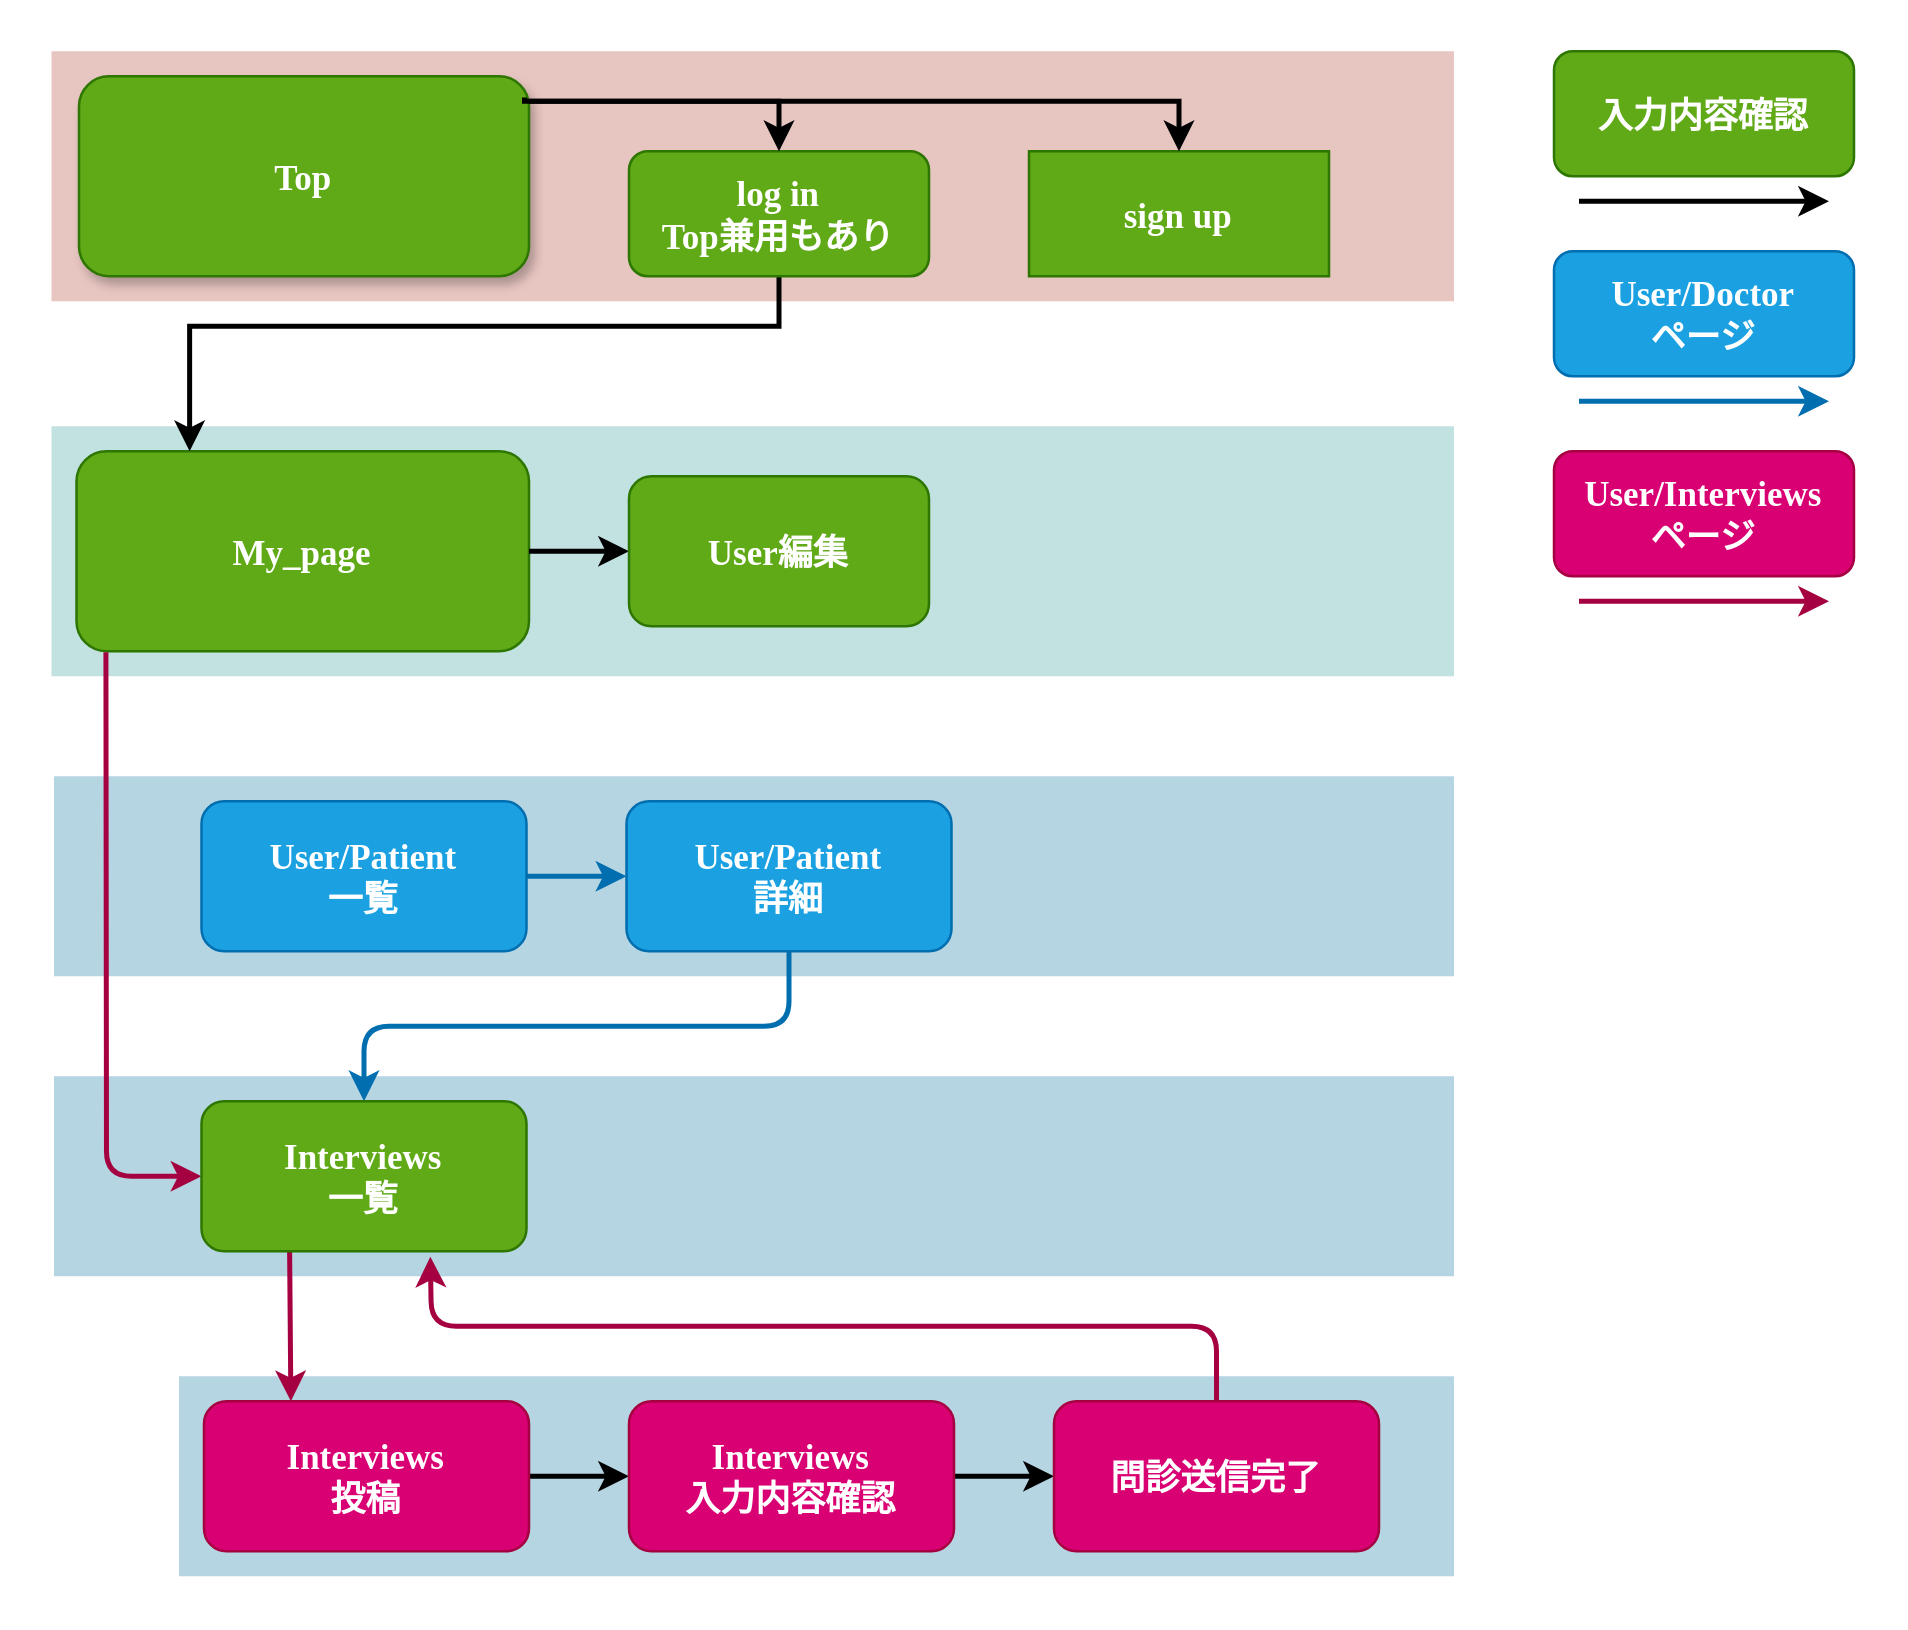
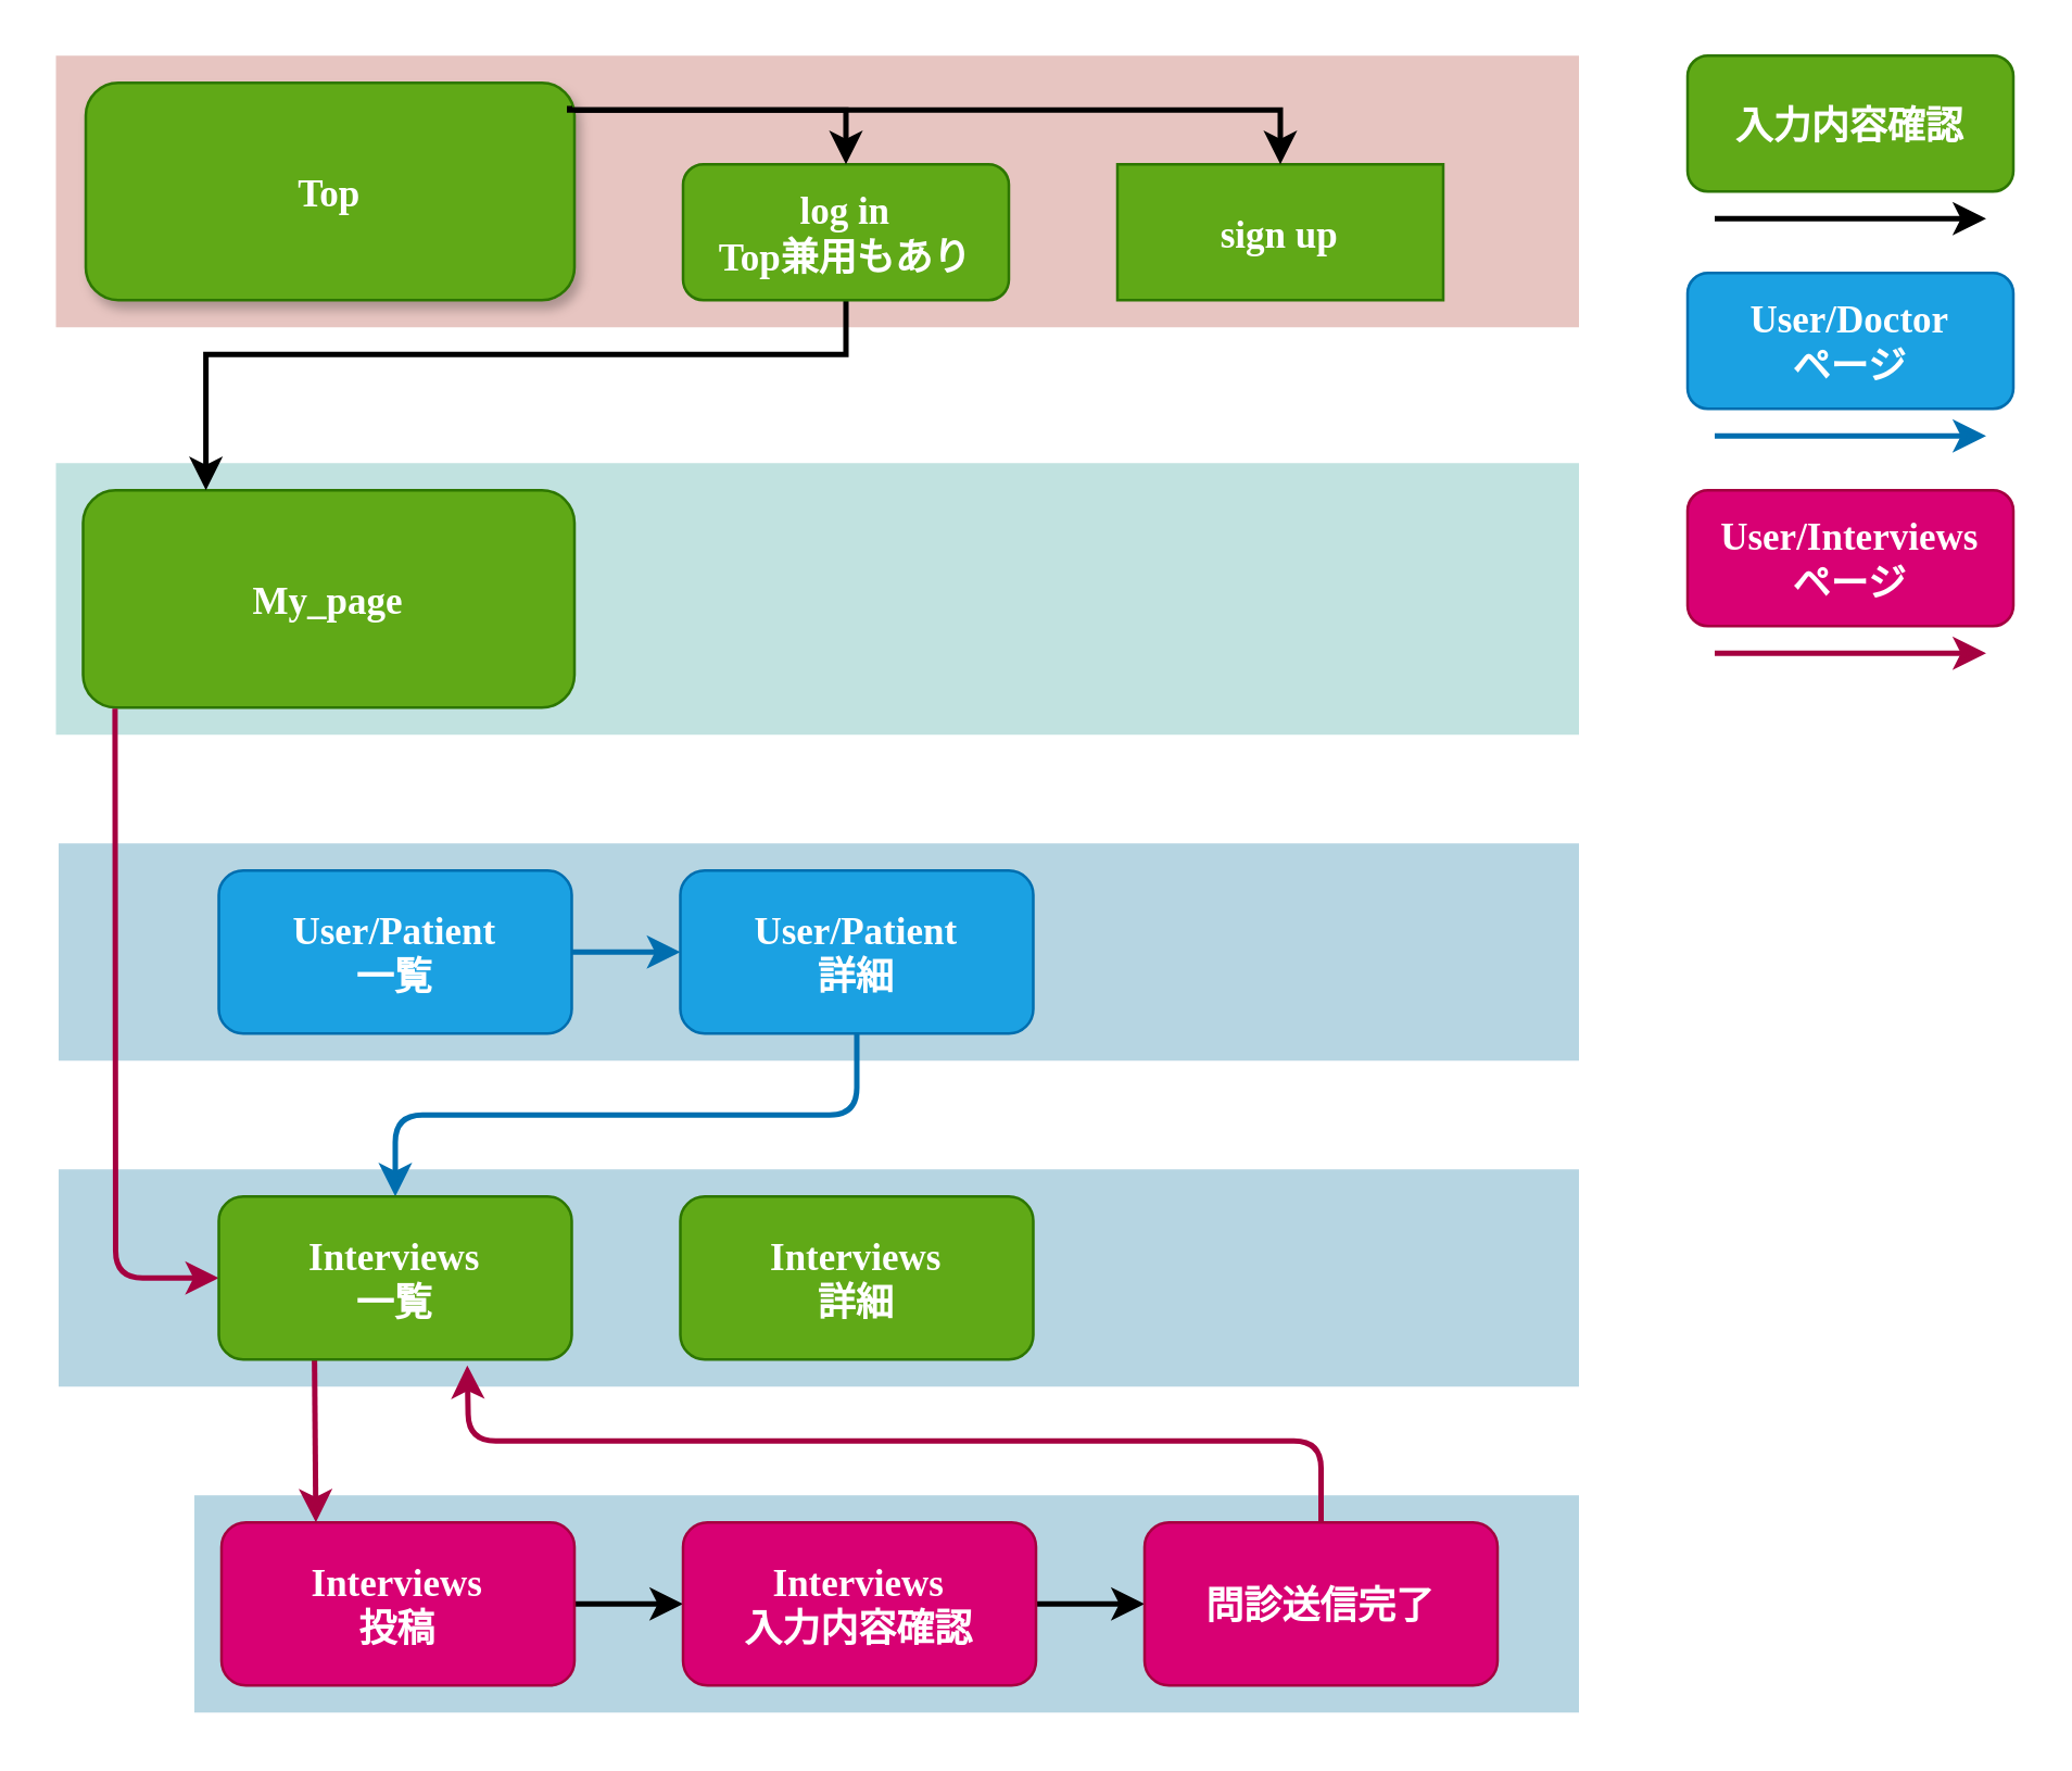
  <mxCell id="0" />
  <mxCell id="1" parent="0" />
  <mxCell id="2" value="" style="fillColor=#10739E;strokeColor=none;opacity=30;" parent="1" vertex="1"><mxGeometry x="21" y="310" width="560" height="80" as="geometry" /></mxCell>
  <mxCell id="3" value="" style="fillColor=#10739E;strokeColor=none;opacity=30;" vertex="1" parent="1"><mxGeometry x="71" y="550" width="510" height="80" as="geometry" /></mxCell>
  <mxCell id="4" value="" style="fillColor=#10739E;strokeColor=none;opacity=30;" vertex="1" parent="1"><mxGeometry x="21" y="430" width="560" height="80" as="geometry" /></mxCell>
  <mxCell id="5" value="" style="fillColor=#AE4132;strokeColor=none;opacity=30;" parent="1" vertex="1"><mxGeometry x="20" y="20" width="561" height="100" as="geometry" /></mxCell>
  <mxCell id="6" value="" style="fillColor=#349E9A;strokeColor=none;opacity=30;" parent="1" vertex="1"><mxGeometry x="20" y="170" width="561" height="100" as="geometry" /></mxCell>
  <mxCell id="7" value="Top" style="rounded=1;fillColor=#60a917;strokeColor=#2D7600;fontColor=#ffffff;fontStyle=1;fontFamily=Tahoma;fontSize=14;shadow=1;" parent="1" vertex="1"><mxGeometry x="31" y="30" width="180" height="80" as="geometry" /></mxCell>
  <mxCell id="8" value="My_page" style="rounded=1;fillColor=#60a917;strokeColor=#2D7600;fontColor=#ffffff;fontStyle=1;fontFamily=Tahoma;fontSize=14" parent="1" vertex="1"><mxGeometry x="30" y="180" width="181" height="80" as="geometry" /></mxCell>
  <mxCell id="9" value="User/Patient&#10;一覧" style="rounded=1;fillColor=#1ba1e2;strokeColor=#006EAF;fontColor=#ffffff;fontStyle=1;fontFamily=Tahoma;fontSize=14" parent="1" vertex="1"><mxGeometry x="80" y="320" width="130" height="60" as="geometry" /></mxCell>
  <mxCell id="10" value="" style="edgeStyle=none;html=1;strokeWidth=2;exitX=0.065;exitY=1.005;exitDx=0;exitDy=0;exitPerimeter=0;entryX=0;entryY=0.5;entryDx=0;entryDy=0;fillColor=#d80073;strokeColor=#A50040;" parent="1" source="8" edge="1" target="28"><mxGeometry relative="1" as="geometry"><mxPoint x="521" y="400" as="targetPoint" /><Array as="points"><mxPoint x="42" y="470" /></Array></mxGeometry></mxCell>
  <mxCell id="11" style="edgeStyle=none;html=1;entryX=0.5;entryY=0;entryDx=0;entryDy=0;strokeWidth=2;fillColor=#1ba1e2;strokeColor=#006EAF;" edge="1" parent="1" source="12" target="28"><mxGeometry relative="1" as="geometry"><Array as="points"><mxPoint x="315" y="410" /><mxPoint x="145" y="410" /></Array></mxGeometry></mxCell>
  <mxCell id="12" value="User/Patient&#10;詳細" style="rounded=1;fillColor=#1ba1e2;strokeColor=#006EAF;fontColor=#ffffff;fontStyle=1;fontFamily=Tahoma;fontSize=14" parent="1" vertex="1"><mxGeometry x="250" y="320" width="130" height="60" as="geometry" /></mxCell>
+ <mxCell id="13" value="Interviews&#10;詳細" style="rounded=1;fillColor=#60a917;strokeColor=#2D7600;fontColor=#ffffff;fontStyle=1;fontFamily=Tahoma;fontSize=14" parent="1" vertex="1"><mxGeometry x="250" y="440" width="130" height="60" as="geometry" /></mxCell>
  <mxCell id="14" style="edgeStyle=none;rounded=1;html=1;entryX=0;entryY=0.5;entryDx=0;entryDy=0;strokeWidth=2;exitX=1;exitY=0.5;exitDx=0;exitDy=0;" parent="1" source="15" target="17" edge="1"><mxGeometry relative="1" as="geometry"><mxPoint x="591" y="550" as="sourcePoint" /></mxGeometry></mxCell>
  <mxCell id="15" value="Interviews&#10;投稿" style="rounded=1;strokeColor=#A50040;fontColor=#ffffff;fontStyle=1;fontFamily=Tahoma;fontSize=14;fillColor=#d80073;" parent="1" vertex="1"><mxGeometry x="81" y="560" width="130" height="60" as="geometry" /></mxCell>
  <mxCell id="16" style="edgeStyle=none;rounded=1;html=1;entryX=0;entryY=0.5;entryDx=0;entryDy=0;strokeWidth=2;" parent="1" source="17" target="19" edge="1"><mxGeometry relative="1" as="geometry" /></mxCell>
  <mxCell id="17" value="Interviews&#10;入力内容確認" style="rounded=1;strokeColor=#A50040;fontColor=#ffffff;fontStyle=1;fontFamily=Tahoma;fontSize=14;fillColor=#d80073;" parent="1" vertex="1"><mxGeometry x="251" y="560" width="130" height="60" as="geometry" /></mxCell>
  <mxCell id="18" style="edgeStyle=none;html=1;entryX=0.704;entryY=1.036;entryDx=0;entryDy=0;entryPerimeter=0;strokeWidth=2;fillColor=#d80073;strokeColor=#A50040;" edge="1" parent="1" source="19" target="28"><mxGeometry relative="1" as="geometry"><Array as="points"><mxPoint x="486" y="530" /><mxPoint x="172" y="530" /></Array></mxGeometry></mxCell>
  <mxCell id="19" value="問診送信完了" style="rounded=1;strokeColor=#A50040;fontColor=#ffffff;fontStyle=1;fontFamily=Tahoma;fontSize=14;fillColor=#d80073;" parent="1" vertex="1"><mxGeometry x="421" y="560" width="130" height="60" as="geometry" /></mxCell>
  <mxCell id="20" value="" style="edgeStyle=elbowEdgeStyle;elbow=vertical;strokeWidth=2;rounded=0;exitX=0.5;exitY=1;exitDx=0;exitDy=0;entryX=0.25;entryY=0;entryDx=0;entryDy=0;" parent="1" source="24" target="8" edge="1"><mxGeometry x="70" y="74.0" width="100" height="100" as="geometry"><mxPoint x="323" y="114" as="sourcePoint" /><mxPoint x="141" y="164" as="targetPoint" /><Array as="points"><mxPoint x="111" y="130" /><mxPoint x="101" y="130" /><mxPoint x="221" y="130" /></Array></mxGeometry></mxCell>
  <mxCell id="21" value="" style="edgeStyle=elbowEdgeStyle;elbow=horizontal;strokeWidth=2;rounded=0;exitX=1;exitY=0.5;exitDx=0;exitDy=0;entryX=0;entryY=0.5;entryDx=0;entryDy=0;fillColor=#1ba1e2;strokeColor=#006EAF;" parent="1" source="9" target="12" edge="1"><mxGeometry x="-171" y="20.0" width="100" height="100" as="geometry"><mxPoint x="-190" y="100" as="sourcePoint" /><mxPoint x="-90" y="0" as="targetPoint" /><Array as="points" /></mxGeometry></mxCell>
- <mxCell id="22" value="" style="edgeStyle=elbowEdgeStyle;elbow=vertical;strokeWidth=2;rounded=1;entryX=0;entryY=0.5;entryDx=0;entryDy=0;exitX=1;exitY=0.5;exitDx=0;exitDy=0;" parent="1" source="8" target="29" edge="1"><mxGeometry x="-100" y="-2.842e-14" width="100" height="100" as="geometry"><mxPoint x="365" y="280" as="sourcePoint" /><mxPoint y="-20" as="targetPoint" x="-19" /></mxGeometry></mxCell>
  <mxCell id="23" value="sign up" style="fillColor=#60a917;strokeColor=#2D7600;fontColor=#ffffff;fontStyle=1;fontFamily=Tahoma;fontSize=14;rounded=0;" parent="1" vertex="1"><mxGeometry x="411" y="60" width="120" height="50" as="geometry" /></mxCell>
  <mxCell id="24" value="log in&#10;Top兼用もあり" style="rounded=1;fillColor=#60a917;strokeColor=#2D7600;fontColor=#ffffff;fontStyle=1;fontFamily=Tahoma;fontSize=14" parent="1" vertex="1"><mxGeometry x="251" y="60" width="120" height="50" as="geometry" /></mxCell>
  <mxCell id="25" value="" style="edgeStyle=elbowEdgeStyle;elbow=vertical;strokeWidth=2;rounded=0;entryX=0.5;entryY=0;entryDx=0;entryDy=0;" parent="1" target="23" edge="1"><mxGeometry x="235" y="-25.0" width="100" height="100" as="geometry"><mxPoint x="211" y="40" as="sourcePoint" /><mxPoint x="481" y="60" as="targetPoint" /><Array as="points"><mxPoint x="341" y="40" /></Array></mxGeometry></mxCell>
  <mxCell id="26" value="" style="edgeStyle=elbowEdgeStyle;elbow=vertical;strokeWidth=2;rounded=0;exitX=0.99;exitY=0.106;exitDx=0;exitDy=0;entryX=0.5;entryY=0;entryDx=0;entryDy=0;exitPerimeter=0;" parent="1" edge="1" target="24" source="7"><mxGeometry x="-243" y="-25.0" width="100" height="100" as="geometry"><mxPoint x="223" y="40" as="sourcePoint" /><mxPoint x="418" y="60" as="targetPoint" /><Array as="points"><mxPoint x="341" y="40" /></Array></mxGeometry></mxCell>
  <mxCell id="27" style="edgeStyle=none;html=1;strokeWidth=2;fillColor=#d80073;strokeColor=#A50040;" edge="1" parent="1"><mxGeometry relative="1" as="geometry"><mxPoint x="115.25" y="500" as="sourcePoint" /><mxPoint x="115.75" y="560" as="targetPoint" /></mxGeometry></mxCell>
  <mxCell id="28" value="Interviews&#10;一覧" style="rounded=1;fillColor=#60a917;strokeColor=#2D7600;fontColor=#ffffff;fontStyle=1;fontFamily=Tahoma;fontSize=14" parent="1" vertex="1"><mxGeometry x="80" y="440" width="130" height="60" as="geometry" /></mxCell>
- <mxCell id="29" value="User編集" style="rounded=1;fillColor=#60a917;strokeColor=#2D7600;fontColor=#ffffff;fontStyle=1;fontFamily=Tahoma;fontSize=14" parent="1" vertex="1"><mxGeometry x="251" y="190" width="120" height="60" as="geometry" /></mxCell>
  <mxCell id="30" value="入力内容確認" style="rounded=1;fillColor=#60a917;strokeColor=#2D7600;fontColor=#ffffff;fontStyle=1;fontFamily=Tahoma;fontSize=14" vertex="1" parent="1"><mxGeometry x="621" y="20" width="120" height="50" as="geometry" /></mxCell>
  <mxCell id="31" value="User/Doctor&#10;ページ" style="rounded=1;fillColor=#1ba1e2;strokeColor=#006EAF;fontColor=#ffffff;fontStyle=1;fontFamily=Tahoma;fontSize=14" vertex="1" parent="1"><mxGeometry x="621" y="100" width="120" height="50" as="geometry" /></mxCell>
  <mxCell id="32" value="User/Interviews&#10;ページ" style="rounded=1;fillColor=#d80073;strokeColor=#A50040;fontColor=#ffffff;fontStyle=1;fontFamily=Tahoma;fontSize=14" vertex="1" parent="1"><mxGeometry x="621" y="180" width="120" height="50" as="geometry" /></mxCell>
  <mxCell id="33" value="" style="edgeStyle=elbowEdgeStyle;elbow=horizontal;strokeWidth=2;rounded=0;fillColor=#1ba1e2;strokeColor=#006EAF;" edge="1" parent="1"><mxGeometry x="279" y="-170.0" width="100" height="100" as="geometry"><mxPoint x="631" y="160" as="sourcePoint" /><mxPoint x="731" y="160" as="targetPoint" /><Array as="points" /></mxGeometry></mxCell>
  <mxCell id="34" value="" style="edgeStyle=elbowEdgeStyle;elbow=horizontal;strokeWidth=2;rounded=0;fillColor=#d80073;strokeColor=#A50040;" edge="1" parent="1"><mxGeometry x="279" y="-90.0" width="100" height="100" as="geometry"><mxPoint x="631" y="240" as="sourcePoint" /><mxPoint x="731" y="240" as="targetPoint" /><Array as="points" /></mxGeometry></mxCell>
  <mxCell id="35" value="" style="edgeStyle=elbowEdgeStyle;elbow=horizontal;strokeWidth=2;rounded=0;" edge="1" parent="1"><mxGeometry x="279" y="-250.0" width="100" height="100" as="geometry"><mxPoint x="631" y="80" as="sourcePoint" /><mxPoint x="731" y="80" as="targetPoint" /><Array as="points" /></mxGeometry></mxCell>
